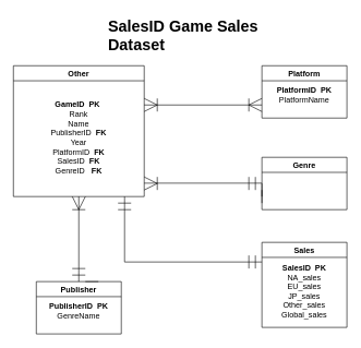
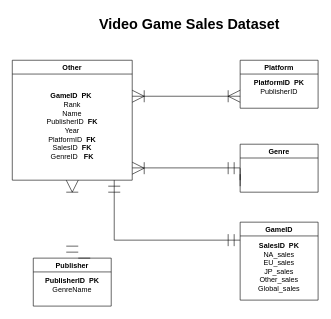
  <mxCell id="0" />
  <mxCell id="1" parent="0" />
  <mxCell id="2" value="Other" style="swimlane;" vertex="1" parent="1"><mxGeometry x="20" y="100" width="200" height="200" as="geometry"><mxRectangle x="100" y="100" width="70" height="23" as="alternateBounds" /></mxGeometry></mxCell>
  <mxCell id="3" value="&lt;span style=&quot;text-align: justify&quot;&gt;&lt;b&gt;GameID&amp;nbsp; PK&amp;nbsp;&lt;/b&gt;&lt;br&gt;&lt;/span&gt;&lt;span style=&quot;text-align: justify&quot;&gt;Rank&lt;/span&gt;&lt;br&gt;&lt;span style=&quot;text-align: justify&quot;&gt;Name&lt;/span&gt;&lt;br&gt;&lt;span style=&quot;text-align: justify&quot;&gt;PublisherID&amp;nbsp; &lt;/span&gt;&lt;b style=&quot;text-align: justify&quot;&gt;FK&lt;/b&gt;&lt;br&gt;&lt;span style=&quot;text-align: justify&quot;&gt;Year&lt;/span&gt;&lt;br&gt;&lt;span style=&quot;text-align: justify&quot;&gt;PlatformID&amp;nbsp;&amp;nbsp;&lt;/span&gt;&lt;b style=&quot;text-align: justify&quot;&gt;FK&lt;/b&gt;&lt;span style=&quot;text-align: justify&quot;&gt;&lt;br&gt;&lt;/span&gt;SalesID&amp;nbsp;&amp;nbsp;&lt;span style=&quot;text-align: justify&quot;&gt;&lt;b&gt;FK&lt;/b&gt;&lt;br&gt;GenreID&lt;/span&gt;&lt;b style=&quot;text-align: justify&quot;&gt;&amp;nbsp; &amp;nbsp;&lt;/b&gt;&lt;b style=&quot;text-align: justify&quot;&gt;FK&lt;/b&gt;&lt;b style=&quot;text-align: justify&quot;&gt;&lt;br&gt;&lt;/b&gt;" style="text;html=1;strokeColor=none;fillColor=none;align=center;verticalAlign=middle;whiteSpace=wrap;rounded=0;" vertex="1" parent="2"><mxGeometry x="10" y="30" width="180" height="160" as="geometry" /></mxCell>
  <mxCell id="4" value="Platform" style="swimlane;" vertex="1" parent="1"><mxGeometry x="400" y="100" width="130" height="80" as="geometry" /></mxCell>
- <mxCell id="5" value="&lt;b&gt;PlatformID&amp;nbsp;&amp;nbsp;&lt;/b&gt;&lt;b style=&quot;text-align: justify&quot;&gt;PK&lt;/b&gt;&lt;b&gt;&lt;br&gt;&lt;/b&gt;PlatformName" style="text;html=1;strokeColor=none;fillColor=none;align=center;verticalAlign=middle;whiteSpace=wrap;rounded=0;" vertex="1" parent="4"><mxGeometry x="35" y="30" width="60" height="30" as="geometry" /></mxCell>
+ <mxCell id="5" value="&lt;b&gt;PlatformID&amp;nbsp;&amp;nbsp;&lt;/b&gt;&lt;b style=&quot;text-align: justify&quot;&gt;PK&lt;/b&gt;&lt;b&gt;&lt;br&gt;&lt;/b&gt;PublisherID" style="text;html=1;strokeColor=none;fillColor=none;align=center;verticalAlign=middle;whiteSpace=wrap;rounded=0;" vertex="1" parent="4"><mxGeometry x="35" y="30" width="60" height="30" as="geometry" /></mxCell>
  <mxCell id="6" value="Genre" style="swimlane;" vertex="1" parent="1"><mxGeometry x="400" y="240" width="130" height="80" as="geometry" /></mxCell>
  <mxCell id="7" value="Publisher" style="swimlane;" vertex="1" parent="1"><mxGeometry x="55" y="430" width="130" height="80" as="geometry" /></mxCell>
  <mxCell id="8" value="&lt;b&gt;PublisherID&amp;nbsp;&amp;nbsp;&lt;/b&gt;&lt;b style=&quot;text-align: justify&quot;&gt;PK&lt;/b&gt;&lt;b&gt;&lt;br&gt;&lt;/b&gt;GenreName" style="text;html=1;strokeColor=none;fillColor=none;align=center;verticalAlign=middle;whiteSpace=wrap;rounded=0;" vertex="1" parent="7"><mxGeometry x="35" y="30" width="60" height="30" as="geometry" /></mxCell>
  <mxCell id="9" value="" style="endArrow=none;html=1;rounded=0;entryX=0;entryY=0.75;entryDx=0;entryDy=0;" edge="1" parent="1" target="4"><mxGeometry width="50" height="50" relative="1" as="geometry"><mxPoint x="220" y="160" as="sourcePoint" /><mxPoint x="350" y="210" as="targetPoint" /></mxGeometry></mxCell>
  <mxCell id="10" value="" style="endArrow=none;html=1;rounded=0;entryX=0;entryY=0.75;entryDx=0;entryDy=0;" edge="1" parent="1"><mxGeometry width="50" height="50" relative="1" as="geometry"><mxPoint x="220" y="279.5" as="sourcePoint" /><mxPoint x="400" y="279.5" as="targetPoint" /></mxGeometry></mxCell>
- <mxCell id="11" value="" style="endArrow=none;html=1;rounded=0;entryX=0.5;entryY=0;entryDx=0;entryDy=0;exitX=0.5;exitY=1;exitDx=0;exitDy=0;" edge="1" parent="1" source="2" target="7"><mxGeometry width="50" height="50" relative="1" as="geometry"><mxPoint x="110" y="360" as="sourcePoint" /><mxPoint x="290" y="360" as="targetPoint" /></mxGeometry></mxCell>
  <mxCell id="12" value="" style="endArrow=none;html=1;rounded=0;" edge="1" parent="1"><mxGeometry width="50" height="50" relative="1" as="geometry"><mxPoint x="120" y="320" as="sourcePoint" /><mxPoint x="110" y="300" as="targetPoint" /></mxGeometry></mxCell>
  <mxCell id="13" value="" style="endArrow=none;html=1;rounded=0;" edge="1" parent="1"><mxGeometry width="50" height="50" relative="1" as="geometry"><mxPoint x="120" y="320" as="sourcePoint" /><mxPoint x="130" y="300" as="targetPoint" /></mxGeometry></mxCell>
  <mxCell id="14" value="" style="endArrow=none;html=1;rounded=0;" edge="1" parent="1"><mxGeometry width="50" height="50" relative="1" as="geometry"><mxPoint x="130" y="410" as="sourcePoint" /><mxPoint x="110" y="410" as="targetPoint" /></mxGeometry></mxCell>
  <mxCell id="15" value="" style="endArrow=none;html=1;rounded=0;" edge="1" parent="1"><mxGeometry width="50" height="50" relative="1" as="geometry"><mxPoint x="130" y="420" as="sourcePoint" /><mxPoint x="110" y="420" as="targetPoint" /></mxGeometry></mxCell>
  <mxCell id="16" value="" style="endArrow=none;html=1;rounded=0;" edge="1" parent="1"><mxGeometry width="50" height="50" relative="1" as="geometry"><mxPoint x="150" y="430" as="sourcePoint" /><mxPoint x="130" y="430" as="targetPoint" /></mxGeometry></mxCell>
  <mxCell id="17" value="" style="endArrow=none;html=1;rounded=0;" edge="1" parent="1"><mxGeometry width="50" height="50" relative="1" as="geometry"><mxPoint x="130" y="320" as="sourcePoint" /><mxPoint x="110" y="320" as="targetPoint" /></mxGeometry></mxCell>
  <mxCell id="18" value="" style="endArrow=none;html=1;rounded=0;" edge="1" parent="1"><mxGeometry width="50" height="50" relative="1" as="geometry"><mxPoint x="380" y="160" as="sourcePoint" /><mxPoint x="400" y="150" as="targetPoint" /></mxGeometry></mxCell>
  <mxCell id="19" value="" style="endArrow=none;html=1;rounded=0;" edge="1" parent="1"><mxGeometry width="50" height="50" relative="1" as="geometry"><mxPoint x="380" y="160" as="sourcePoint" /><mxPoint x="400" y="170" as="targetPoint" /></mxGeometry></mxCell>
  <mxCell id="20" value="" style="endArrow=none;html=1;rounded=0;exitX=1;exitY=0.25;exitDx=0;exitDy=0;" edge="1" parent="1" source="2"><mxGeometry width="50" height="50" relative="1" as="geometry"><mxPoint x="400" y="180" as="sourcePoint" /><mxPoint x="240" y="160" as="targetPoint" /></mxGeometry></mxCell>
  <mxCell id="21" value="" style="endArrow=none;html=1;rounded=0;" edge="1" parent="1"><mxGeometry width="50" height="50" relative="1" as="geometry"><mxPoint x="220" y="170" as="sourcePoint" /><mxPoint x="240" y="160" as="targetPoint" /></mxGeometry></mxCell>
  <mxCell id="22" value="" style="endArrow=none;html=1;rounded=0;" edge="1" parent="1"><mxGeometry width="50" height="50" relative="1" as="geometry"><mxPoint x="220" y="270" as="sourcePoint" /><mxPoint x="240" y="280" as="targetPoint" /></mxGeometry></mxCell>
  <mxCell id="23" value="" style="endArrow=none;html=1;rounded=0;" edge="1" parent="1"><mxGeometry width="50" height="50" relative="1" as="geometry"><mxPoint x="220" y="290" as="sourcePoint" /><mxPoint x="240" y="280" as="targetPoint" /></mxGeometry></mxCell>
  <mxCell id="24" value="" style="endArrow=none;html=1;rounded=0;" edge="1" parent="1"><mxGeometry width="50" height="50" relative="1" as="geometry"><mxPoint x="390" y="270" as="sourcePoint" /><mxPoint x="390" y="290" as="targetPoint" /></mxGeometry></mxCell>
  <mxCell id="25" value="" style="endArrow=none;html=1;rounded=0;" edge="1" parent="1"><mxGeometry width="50" height="50" relative="1" as="geometry"><mxPoint x="400" y="280" as="sourcePoint" /><mxPoint x="400" y="300" as="targetPoint" /></mxGeometry></mxCell>
  <mxCell id="26" value="" style="endArrow=none;html=1;rounded=0;" edge="1" parent="1"><mxGeometry width="50" height="50" relative="1" as="geometry"><mxPoint x="380" y="270" as="sourcePoint" /><mxPoint x="380" y="290" as="targetPoint" /></mxGeometry></mxCell>
  <mxCell id="27" value="" style="endArrow=none;html=1;rounded=0;" edge="1" parent="1"><mxGeometry width="50" height="50" relative="1" as="geometry"><mxPoint x="380" y="150" as="sourcePoint" /><mxPoint x="380" y="170" as="targetPoint" /></mxGeometry></mxCell>
  <mxCell id="28" value="" style="endArrow=none;html=1;rounded=0;" edge="1" parent="1"><mxGeometry width="50" height="50" relative="1" as="geometry"><mxPoint x="240" y="150" as="sourcePoint" /><mxPoint x="240" y="170" as="targetPoint" /></mxGeometry></mxCell>
  <mxCell id="29" value="" style="endArrow=none;html=1;rounded=0;" edge="1" parent="1"><mxGeometry width="50" height="50" relative="1" as="geometry"><mxPoint x="240" y="270" as="sourcePoint" /><mxPoint x="240" y="290" as="targetPoint" /></mxGeometry></mxCell>
- <mxCell id="30" value="Sales" style="swimlane;" vertex="1" parent="1"><mxGeometry x="400" y="370" width="130" height="130" as="geometry" /></mxCell>
+ <mxCell id="30" value="GameID" style="swimlane;" vertex="1" parent="1"><mxGeometry x="400" y="370" width="130" height="130" as="geometry" /></mxCell>
  <mxCell id="31" value="&lt;b&gt;SalesID&amp;nbsp;&amp;nbsp;&lt;/b&gt;&lt;b style=&quot;text-align: justify&quot;&gt;PK&lt;/b&gt;&lt;b&gt;&lt;br&gt;&lt;/b&gt;&lt;span style=&quot;text-align: justify&quot;&gt;NA_sales&lt;/span&gt;&lt;br&gt;&lt;span style=&quot;text-align: justify&quot;&gt;EU_sales&lt;/span&gt;&lt;br&gt;&lt;span style=&quot;text-align: justify&quot;&gt;JP_sales&lt;/span&gt;&lt;br&gt;&lt;span style=&quot;text-align: justify&quot;&gt;Other_sales&lt;/span&gt;&lt;br&gt;&lt;span style=&quot;text-align: justify&quot;&gt;Global_sales&lt;/span&gt;" style="text;html=1;strokeColor=none;fillColor=none;align=center;verticalAlign=middle;whiteSpace=wrap;rounded=0;" vertex="1" parent="30"><mxGeometry x="35" y="60" width="60" height="30" as="geometry" /></mxCell>
  <mxCell id="32" value="" style="endArrow=none;html=1;rounded=0;" edge="1" parent="1"><mxGeometry width="50" height="50" relative="1" as="geometry"><mxPoint x="200" y="320" as="sourcePoint" /><mxPoint x="180" y="320" as="targetPoint" /></mxGeometry></mxCell>
  <mxCell id="33" value="" style="endArrow=none;html=1;rounded=0;" edge="1" parent="1"><mxGeometry width="50" height="50" relative="1" as="geometry"><mxPoint x="190" y="300" as="sourcePoint" /><mxPoint x="400" y="400" as="targetPoint" /><Array as="points"><mxPoint x="190" y="400" /></Array></mxGeometry></mxCell>
  <mxCell id="34" value="" style="endArrow=none;html=1;rounded=0;" edge="1" parent="1"><mxGeometry width="50" height="50" relative="1" as="geometry"><mxPoint x="390" y="390" as="sourcePoint" /><mxPoint x="390" y="410" as="targetPoint" /></mxGeometry></mxCell>
  <mxCell id="35" value="" style="endArrow=none;html=1;rounded=0;" edge="1" parent="1"><mxGeometry width="50" height="50" relative="1" as="geometry"><mxPoint x="400" y="290" as="sourcePoint" /><mxPoint x="400" y="310" as="targetPoint" /></mxGeometry></mxCell>
  <mxCell id="36" value="" style="endArrow=none;html=1;rounded=0;" edge="1" parent="1"><mxGeometry width="50" height="50" relative="1" as="geometry"><mxPoint x="380" y="390" as="sourcePoint" /><mxPoint x="380" y="410" as="targetPoint" /></mxGeometry></mxCell>
  <mxCell id="37" value="" style="endArrow=none;html=1;rounded=0;" edge="1" parent="1"><mxGeometry width="50" height="50" relative="1" as="geometry"><mxPoint x="200" y="310" as="sourcePoint" /><mxPoint x="180" y="310" as="targetPoint" /></mxGeometry></mxCell>
- <mxCell id="38" value="&lt;h1&gt;SalesID Game Sales Dataset&lt;/h1&gt;" style="text;html=1;strokeColor=none;fillColor=none;spacing=5;spacingTop=-20;whiteSpace=wrap;overflow=hidden;rounded=0;" vertex="1" parent="1"><mxGeometry x="160" y="20" width="310" height="120" as="geometry" /></mxCell>
+ <mxCell id="38" value="&lt;h1&gt;Video Game Sales Dataset&lt;/h1&gt;" style="text;html=1;strokeColor=none;fillColor=none;spacing=5;spacingTop=-20;whiteSpace=wrap;overflow=hidden;rounded=0;" vertex="1" parent="1"><mxGeometry x="160" y="20" width="310" height="120" as="geometry" /></mxCell>
